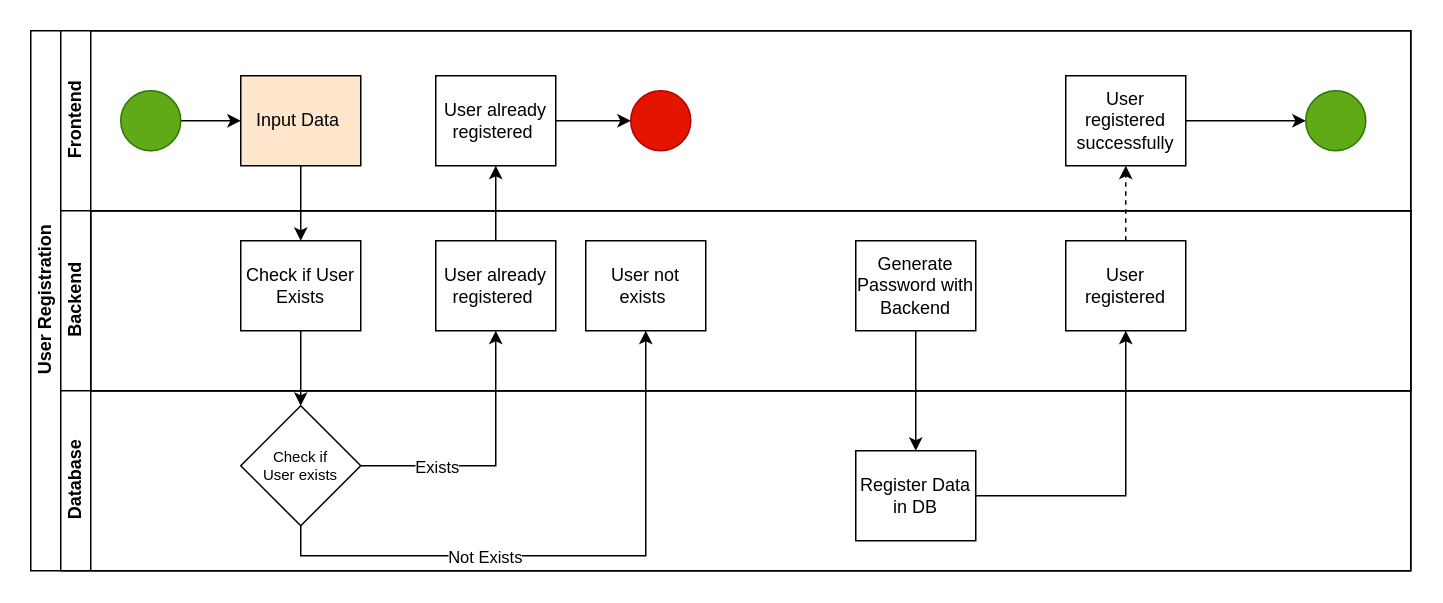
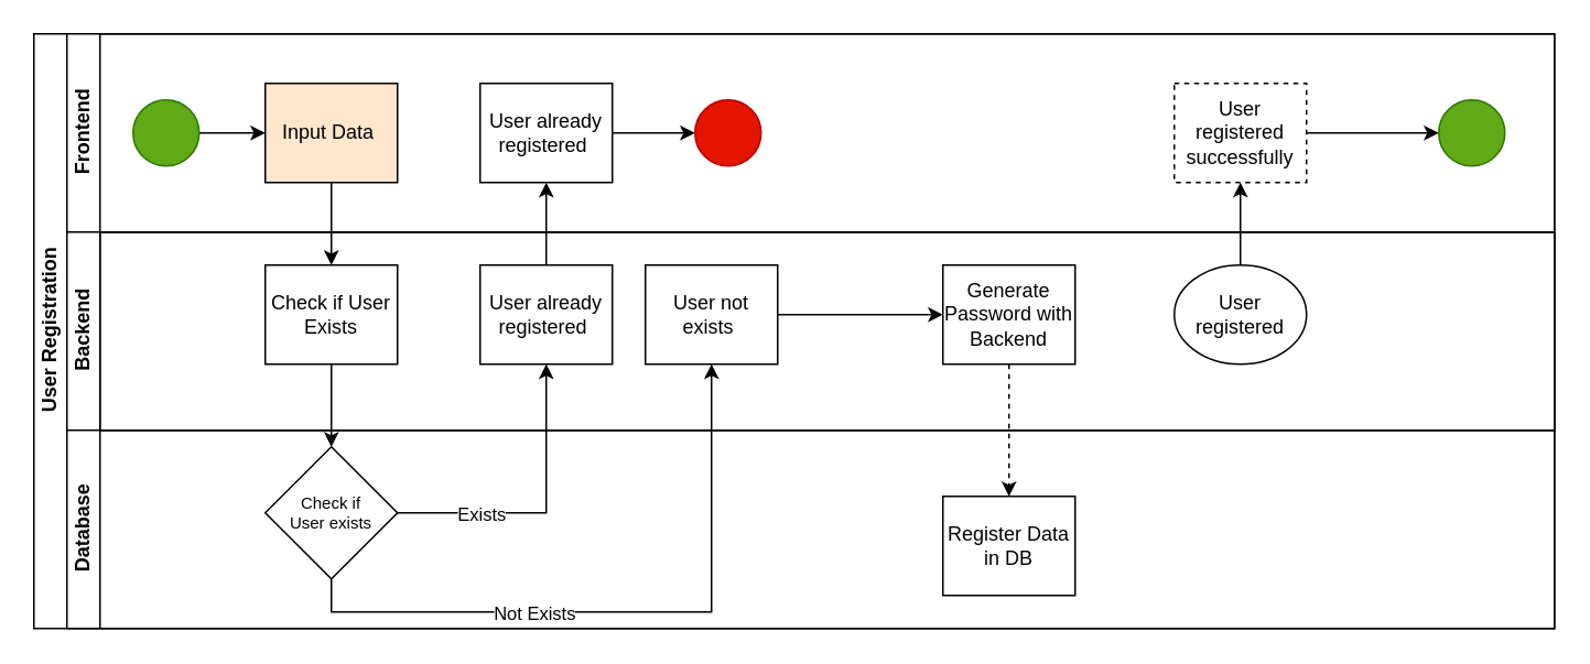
  <mxCell id="0" />
  <mxCell id="1" parent="0" />
  <mxCell id="2" value="User Registration" style="swimlane;html=1;childLayout=stackLayout;resizeParent=1;resizeParentMax=0;horizontal=0;startSize=20;horizontalStack=0;" parent="1" vertex="1"><mxGeometry x="20" y="20" width="920" height="360" as="geometry" /></mxCell>
  <mxCell id="3" value="Frontend" style="swimlane;html=1;startSize=20;horizontal=0;" parent="2" vertex="1"><mxGeometry x="20" width="900" height="120" as="geometry" /></mxCell>
  <mxCell id="4" value="" style="edgeStyle=orthogonalEdgeStyle;rounded=0;orthogonalLoop=1;jettySize=auto;html=1;" parent="3" source="5" target="6" edge="1"><mxGeometry relative="1" as="geometry" /></mxCell>
  <mxCell id="5" value="" style="ellipse;whiteSpace=wrap;html=1;fillColor=#60a917;fontColor=#ffffff;strokeColor=#2D7600;" parent="3" vertex="1"><mxGeometry x="40" y="40" width="40" height="40" as="geometry" /></mxCell>
  <mxCell id="6" value="Input Data&amp;nbsp;" style="rounded=0;whiteSpace=wrap;html=1;fontFamily=Helvetica;fontSize=12;fontColor=#000000;align=center;fillColor=#ffe6cc;" parent="3" vertex="1"><mxGeometry x="120" y="30" width="80" height="60" as="geometry" /></mxCell>
  <mxCell id="7" value="" style="edgeStyle=orthogonalEdgeStyle;rounded=0;orthogonalLoop=1;jettySize=auto;html=1;endArrow=classic;endFill=1;" parent="3" source="8" target="9" edge="1"><mxGeometry relative="1" as="geometry" /></mxCell>
  <mxCell id="8" value="User already registered&amp;nbsp;" style="rounded=0;whiteSpace=wrap;html=1;fontFamily=Helvetica;fontSize=12;fontColor=#000000;align=center;" parent="3" vertex="1"><mxGeometry x="250" y="30" width="80" height="60" as="geometry" /></mxCell>
  <mxCell id="9" value="" style="ellipse;whiteSpace=wrap;html=1;fillColor=#e51400;fontColor=#ffffff;strokeColor=#B20000;" parent="3" vertex="1"><mxGeometry x="380" y="40" width="40" height="40" as="geometry" /></mxCell>
  <mxCell id="10" value="" style="edgeStyle=orthogonalEdgeStyle;rounded=0;orthogonalLoop=1;jettySize=auto;html=1;" edge="1" parent="3" source="11"><mxGeometry relative="1" as="geometry"><mxPoint x="830.0" y="60.0" as="targetPoint" /></mxGeometry></mxCell>
- <mxCell id="11" value="User registered successfully" style="rounded=0;whiteSpace=wrap;html=1;fontFamily=Helvetica;fontSize=12;fontColor=#000000;align=center;" vertex="1" parent="3"><mxGeometry x="670" y="30" width="80" height="60" as="geometry" /></mxCell>
+ <mxCell id="11" value="User registered successfully" style="rounded=0;whiteSpace=wrap;html=1;fontFamily=Helvetica;fontSize=12;fontColor=#000000;align=center;dashed=1;" vertex="1" parent="3"><mxGeometry x="670" y="30" width="80" height="60" as="geometry" /></mxCell>
  <mxCell id="12" value="" style="ellipse;whiteSpace=wrap;html=1;fillColor=#60a917;fontColor=#ffffff;strokeColor=#2D7600;" vertex="1" parent="3"><mxGeometry x="830" y="40" width="40" height="40" as="geometry" /></mxCell>
  <mxCell id="13" value="Backend" style="swimlane;html=1;startSize=20;horizontal=0;" parent="2" vertex="1"><mxGeometry x="20" y="120" width="900" height="120" as="geometry" /></mxCell>
  <mxCell id="14" value="Backend" style="swimlane;html=1;startSize=20;horizontal=0;" vertex="1" parent="13"><mxGeometry width="900" height="120" as="geometry" /></mxCell>
  <mxCell id="15" value="Check if User Exists" style="rounded=0;whiteSpace=wrap;html=1;fontFamily=Helvetica;fontSize=12;fontColor=#000000;align=center;" vertex="1" parent="14"><mxGeometry x="120" y="20" width="80" height="60" as="geometry" /></mxCell>
  <mxCell id="16" value="User already registered&amp;nbsp;" style="rounded=0;whiteSpace=wrap;html=1;fontFamily=Helvetica;fontSize=12;fontColor=#000000;align=center;" vertex="1" parent="14"><mxGeometry x="250" y="20" width="80" height="60" as="geometry" /></mxCell>
+ <mxCell id="17" value="" style="edgeStyle=orthogonalEdgeStyle;rounded=0;orthogonalLoop=1;jettySize=auto;html=1;" edge="1" parent="14" source="18" target="19"><mxGeometry relative="1" as="geometry" /></mxCell>
  <mxCell id="18" value="User not exists&amp;nbsp;" style="rounded=0;whiteSpace=wrap;html=1;fontFamily=Helvetica;fontSize=12;fontColor=#000000;align=center;" vertex="1" parent="14"><mxGeometry x="350" y="20" width="80" height="60" as="geometry" /></mxCell>
  <mxCell id="19" value="Generate Password with Backend" style="rounded=0;whiteSpace=wrap;html=1;fontFamily=Helvetica;fontSize=12;fontColor=#000000;align=center;" vertex="1" parent="14"><mxGeometry x="530" y="20" width="80" height="60" as="geometry" /></mxCell>
- <mxCell id="20" value="User registered" style="rounded=0;whiteSpace=wrap;html=1;fontFamily=Helvetica;fontSize=12;fontColor=#000000;align=center;" vertex="1" parent="14"><mxGeometry x="670" y="20" width="80" height="60" as="geometry" /></mxCell>
+ <mxCell id="20" value="User registered" style="ellipse;whiteSpace=wrap;html=1;fontFamily=Helvetica;fontSize=12;fontColor=#000000;align=center;" vertex="1" parent="14"><mxGeometry x="670" y="20" width="80" height="60" as="geometry" /></mxCell>
  <mxCell id="21" value="Database" style="swimlane;html=1;startSize=20;horizontal=0;" parent="2" vertex="1"><mxGeometry x="20" y="240" width="900" height="120" as="geometry" /></mxCell>
  <mxCell id="22" value="&lt;font style=&quot;font-size: 10px;&quot;&gt;Check if &lt;br style=&quot;font-size: 10px;&quot;&gt;User exists&lt;/font&gt;" style="rhombus;whiteSpace=wrap;html=1;fontColor=#000000;rounded=0;fontSize=10;" vertex="1" parent="21"><mxGeometry x="120" y="10" width="80" height="80" as="geometry" /></mxCell>
  <mxCell id="23" value="Register Data in DB" style="rounded=0;whiteSpace=wrap;html=1;fontFamily=Helvetica;fontSize=12;fontColor=#000000;align=center;" vertex="1" parent="21"><mxGeometry x="530" y="40" width="80" height="60" as="geometry" /></mxCell>
  <mxCell id="24" value="" style="edgeStyle=orthogonalEdgeStyle;rounded=0;orthogonalLoop=1;jettySize=auto;html=1;" edge="1" parent="2" source="6" target="15"><mxGeometry relative="1" as="geometry" /></mxCell>
  <mxCell id="25" value="" style="edgeStyle=orthogonalEdgeStyle;rounded=0;orthogonalLoop=1;jettySize=auto;html=1;" edge="1" parent="2" source="15" target="22"><mxGeometry relative="1" as="geometry" /></mxCell>
  <mxCell id="26" style="edgeStyle=orthogonalEdgeStyle;rounded=0;orthogonalLoop=1;jettySize=auto;html=1;entryX=0.5;entryY=1;entryDx=0;entryDy=0;" edge="1" parent="2" source="22" target="16"><mxGeometry relative="1" as="geometry" /></mxCell>
  <mxCell id="27" value="Exists" style="edgeLabel;html=1;align=center;verticalAlign=middle;resizable=0;points=[];" vertex="1" connectable="0" parent="26"><mxGeometry x="-0.295" relative="1" as="geometry"><mxPoint x="-13" as="offset" /></mxGeometry></mxCell>
  <mxCell id="28" value="" style="edgeStyle=orthogonalEdgeStyle;rounded=0;orthogonalLoop=1;jettySize=auto;html=1;" edge="1" parent="2" source="16" target="8"><mxGeometry relative="1" as="geometry" /></mxCell>
  <mxCell id="29" style="edgeStyle=orthogonalEdgeStyle;rounded=0;orthogonalLoop=1;jettySize=auto;html=1;entryX=0.5;entryY=1;entryDx=0;entryDy=0;exitX=0.5;exitY=1;exitDx=0;exitDy=0;" edge="1" parent="2" source="22" target="18"><mxGeometry relative="1" as="geometry"><mxPoint x="410" y="310" as="targetPoint" /></mxGeometry></mxCell>
  <mxCell id="30" value="Not Exists" style="edgeLabel;html=1;align=center;verticalAlign=middle;resizable=0;points=[];" vertex="1" connectable="0" parent="29"><mxGeometry x="-0.196" y="-2" relative="1" as="geometry"><mxPoint x="-19" y="-2" as="offset" /></mxGeometry></mxCell>
- <mxCell id="31" value="" style="edgeStyle=orthogonalEdgeStyle;rounded=0;orthogonalLoop=1;jettySize=auto;html=1;" edge="1" parent="2" source="19" target="23"><mxGeometry relative="1" as="geometry" /></mxCell>
- <mxCell id="32" value="" style="edgeStyle=orthogonalEdgeStyle;rounded=0;orthogonalLoop=1;jettySize=auto;html=1;" edge="1" parent="2" source="23" target="20"><mxGeometry relative="1" as="geometry" /></mxCell>
- <mxCell id="33" value="" style="edgeStyle=orthogonalEdgeStyle;rounded=0;orthogonalLoop=1;jettySize=auto;html=1;dashed=1;" edge="1" parent="2" source="20" target="11"><mxGeometry relative="1" as="geometry" /></mxCell>
+ <mxCell id="31" value="" style="edgeStyle=orthogonalEdgeStyle;rounded=0;orthogonalLoop=1;jettySize=auto;html=1;dashed=1;" edge="1" parent="2" source="19" target="23"><mxGeometry relative="1" as="geometry" /></mxCell>
+ <mxCell id="33" value="" style="edgeStyle=orthogonalEdgeStyle;rounded=0;orthogonalLoop=1;jettySize=auto;html=1;" edge="1" parent="2" source="20" target="11"><mxGeometry relative="1" as="geometry" /></mxCell>
